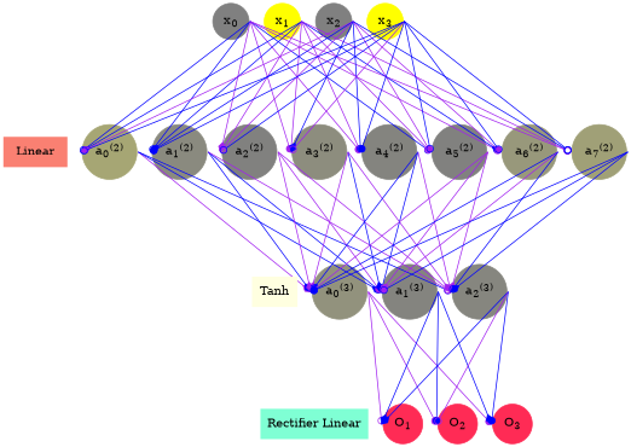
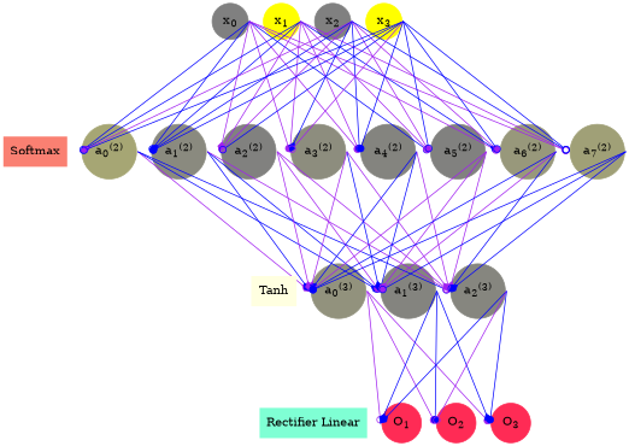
  digraph {
    rankdir=TB
    ranksep=1.4
    splines=false
    node [color="0.9667, 0.83, 1.0" fillcolor="0.9667, 0.83, 1.0" shape=circle style=filled]
    edge [headport=w style=solid tailport=e color=blue arrowhead=odot]
    n1 [color="0.1667, 0.0, 0.5" fillcolor="0.1667, 0.0, 0.5" label=<x<sub>0</sub>>]
    n2 [color="0.1667, 1.0, 1.0" fillcolor="0.1667, 1.0, 1.0" label=<x<sub>1</sub>>]
    n3 [color="0.1667, 0.0, 0.5" fillcolor="0.1667, 0.0, 0.5" label=<x<sub>2</sub>>]
    n4 [color="0.1667, 1.0, 1.0" fillcolor="0.1667, 1.0, 1.0" label=<x<sub>3</sub>>]
    n5 [color="0.1667, 0.299339, 0.649670" fillcolor="0.1667, 0.299339, 0.649670" label=<a<sub>0</sub><sup>(2)</sup>>]
    n6 [color="0.1667, 0.084269, 0.542135" fillcolor="0.1667, 0.084269, 0.542135" label=<a<sub>1</sub><sup>(2)</sup>>]
    n7 [color="0.1667, 0.008061, 0.504030" fillcolor="0.1667, 0.008061, 0.504030" label=<a<sub>2</sub><sup>(2)</sup>>]
    n8 [color="0.1667, 0.108914, 0.554457" fillcolor="0.1667, 0.108914, 0.554457" label=<a<sub>3</sub><sup>(2)</sup>>]
    n9 [color="0.1667, 0.034769, 0.517385" fillcolor="0.1667, 0.034769, 0.517385" label=<a<sub>4</sub><sup>(2)</sup>>]
    n10 [color="0.1667, 0.015522, 0.507761" fillcolor="0.1667, 0.015522, 0.507761" label=<a<sub>5</sub><sup>(2)</sup>>]
    n11 [color="0.1667, 0.192538, 0.596269" fillcolor="0.1667, 0.192538, 0.596269" label=<a<sub>6</sub><sup>(2)</sup>>]
    n12 [color="0.1667, 0.256588, 0.628294" fillcolor="0.1667, 0.256588, 0.628294" label=<a<sub>7</sub><sup>(2)</sup>>]
    n13 [color="0.1667, 0.141213, 0.570607" fillcolor="0.1667, 0.141213, 0.570607" label=<a<sub>0</sub><sup>(3)</sup>>]
    n14 [color="0.1667, 0.033406, 0.516703" fillcolor="0.1667, 0.033406, 0.516703" label=<a<sub>1</sub><sup>(3)</sup>>]
    n15 [color="0.1667, 0.051941, 0.525971" fillcolor="0.1667, 0.051941, 0.525971" label=<a<sub>2</sub><sup>(3)</sup>>]
    n16 [label=<O<sub>1</sub>>]
    n17 [label=<O<sub>2</sub>>]
    n18 [label=<O<sub>3</sub>>]
-   n19 [label=Linear shape=plaintext fillcolor=salmon color=purple]
+   n19 [label=Softmax shape=plaintext fillcolor=salmon color=purple]
    n20 [label=Tanh shape=plaintext fillcolor=lightyellow color=darkorange]
    n21 [label="Rectifier Linear" shape=plaintext fillcolor=aquamarine color=purple]
    subgraph sub_1 {
      n1
    }
    subgraph sub_2 {
      n2
    }
    subgraph sub_3 {
      n3
    }
    subgraph sub_4 {
      n4
    }
    subgraph sub_5 {
      n5
    }
    subgraph sub_6 {
      n6
    }
    subgraph sub_7 {
      n7
    }
    subgraph sub_8 {
      n8
    }
    subgraph sub_9 {
      n9
    }
    subgraph sub_10 {
      n10
    }
    subgraph sub_11 {
      n11
    }
    subgraph sub_12 {
      n12
    }
    subgraph sub_13 {
      n13
    }
    subgraph sub_14 {
      n14
    }
    subgraph sub_15 {
      n15
    }
    subgraph sub_16 {
      n16
    }
    subgraph sub_17 {
      n17
    }
    subgraph sub_18 {
      n18
    }
    subgraph sub_19 {
      rank=same
      n1
      n2
      n3
      n4
    }
    subgraph sub_20 {
      rank=same
      n5
      n6
      n7
      n8
      n9
      n10
      n11
      n12
    }
    subgraph sub_21 {
      rank=same
      n13
      n14
      n15
    }
    subgraph sub_22 {
      rank=same
      n16
      n17
      n18
    }
    subgraph sub_23 {
      rank=same
      n5
      n19
    }
    subgraph sub_24 {
      rank=same
      n13
      n20
    }
    subgraph sub_25 {
      rank=same
      n16
      n21
    }
    n1 -> n2 [style=invis color="" arrowhead=""]
    n1 -> n5
    n1 -> n6
    n1 -> n7 [color=purple arrowhead=diamond]
    n1 -> n8 [color=purple arrowhead=dot]
    n1 -> n9 [color=purple arrowhead=dot]
    n1 -> n10
    n1 -> n11 [color=purple]
    n1 -> n12 [color=purple]
    n2 -> n3 [style=invis color="" arrowhead=""]
    n2 -> n5 [arrowhead=diamond]
    n2 -> n6 [arrowhead=diamond]
    n2 -> n7 [color=purple]
    n2 -> n8 [color=purple arrowhead=dot]
    n2 -> n9 [color=purple]
    n2 -> n10 [color=purple]
    n2 -> n11 [arrowhead=diamond]
    n2 -> n12 [color=purple]
    n3 -> n4 [style=invis color="" arrowhead=""]
    n3 -> n5 [color=purple arrowhead=diamond]
    n3 -> n6
    n3 -> n7 [color=purple]
    n3 -> n8 [arrowhead=diamond]
    n3 -> n9
    n3 -> n10 [color=purple arrowhead=dot]
    n3 -> n11 [color=purple arrowhead=dot]
    n3 -> n12
    n4 -> n5
    n4 -> n6 [arrowhead=dot]
    n4 -> n7
    n4 -> n8 [color=purple]
    n4 -> n9 [arrowhead=dot]
    n4 -> n10
    n4 -> n11
    n4 -> n12
    n5 -> n6 [style=invis color="" arrowhead=""]
    n5 -> n13 [color=purple arrowhead=diamond]
    n5 -> n14 [arrowhead=diamond]
    n5 -> n15
    n6 -> n7 [style=invis color="" arrowhead=""]
    n6 -> n13 [arrowhead=diamond]
    n6 -> n14 [arrowhead=dot]
    n6 -> n15 [color=purple]
    n7 -> n8 [style=invis color="" arrowhead=""]
    n7 -> n13 [color=purple arrowhead=diamond]
    n7 -> n14 [color=purple arrowhead=dot]
    n7 -> n15 [color=purple]
    n8 -> n9 [style=invis color="" arrowhead=""]
    n8 -> n13 [color=purple arrowhead=diamond]
    n8 -> n14 [arrowhead=diamond]
    n8 -> n15 [color=purple arrowhead=diamond]
    n9 -> n10 [style=invis color="" arrowhead=""]
    n9 -> n13 [arrowhead=diamond]
    n9 -> n14 [arrowhead=dot]
    n9 -> n15 [color=purple]
    n10 -> n11 [style=invis color="" arrowhead=""]
    n10 -> n13 [color=purple]
    n10 -> n14 [color=purple arrowhead=diamond]
    n10 -> n15 [color=purple arrowhead=diamond]
    n11 -> n12 [style=invis color="" arrowhead=""]
    n11 -> n13 [arrowhead=dot]
    n11 -> n14 [color=purple arrowhead=dot]
    n11 -> n15
    n12 -> n13
    n12 -> n14
    n12 -> n15 [arrowhead=diamond]
    n13 -> n14 [style=invis color="" arrowhead=""]
    n13 -> n16 [color=purple]
    n13 -> n17 [color=purple arrowhead=dot]
    n13 -> n18 [color=purple arrowhead=dot]
    n14 -> n15 [style=invis color="" arrowhead=""]
    n14 -> n16 [arrowhead=diamond]
    n14 -> n17 [arrowhead=dot]
    n14 -> n18 [arrowhead=diamond]
    n15 -> n16 [arrowhead=diamond]
    n15 -> n17 [color=purple]
    n15 -> n18 [arrowhead=dot]
    n16 -> n17 [style=invis color="" arrowhead=""]
    n17 -> n18 [style=invis color="" arrowhead=""]
    n19 -> n5 [style=invis color="" arrowhead=""]
    n20 -> n13 [style=invis color="" arrowhead=""]
    n21 -> n16 [style=invis color="" arrowhead=""]
  }
